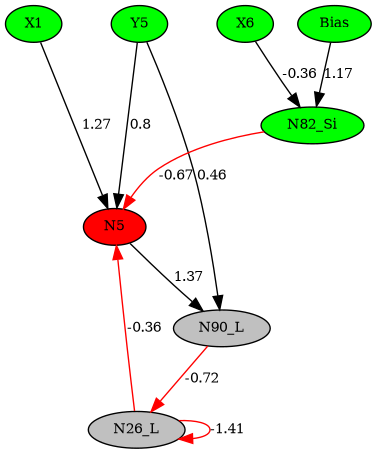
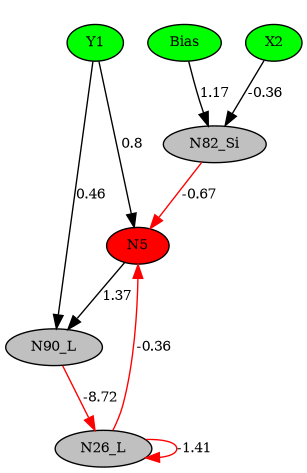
  digraph {
    node [fillcolor=green fontsize=10 shape=ellipse style=filled]
    edge [color=black fontsize=10]
    N5 [fillcolor=red height=0.1 width=0.1]
    n2 [height=0.1 label=Bias width=0.1]
-   n3 [height=0.1 label=X1 width=0.1]
-   n4 [height=0.1 label=Y5 width=0.1]
-   n5 [height=0.1 label=X6 width=0.1]
+   n4 [height=0.1 label=Y1 width=0.1]
+   n5 [height=0.1 label=X2 width=0.1]
    n6 [fillcolor=gray height=0.1 label=N90_L width=0.1]
-   n7 [height=0.1 label=N82_Si width=0.1]
+   n7 [fillcolor=gray height=0.1 label=N82_Si width=0.1]
    n8 [fillcolor=gray height=0.1 label=N26_L width=0.1]
    subgraph sub_1 {
      rank=same
      N5
    }
    subgraph sub_2 {
      rank=same
      n2
-     n3
      n4
      n5
    }
    N5 -> n6 [label=1.37]
    n2 -> n7 [label=1.17]
-   n3 -> N5 [label=1.27]
-   n3 -> n4 [style=invis color="" fontsize=""]
    n4 -> N5 [label=0.8]
    n4 -> n5 [style=invis color="" fontsize=""]
    n4 -> n6 [label=0.46]
    n5 -> n7 [label=-0.36]
-   n6 -> n8 [arrowType=inv color=red label=-0.72]
+   n6 -> n8 [arrowType=inv color=red label=-8.72]
    n7 -> N5 [arrowType=inv color=red label=-0.67]
    n8 -> N5 [arrowType=inv color=red label=-0.36]
    n8 -> n8 [arrowType=inv color=red label=-1.41]
  }
